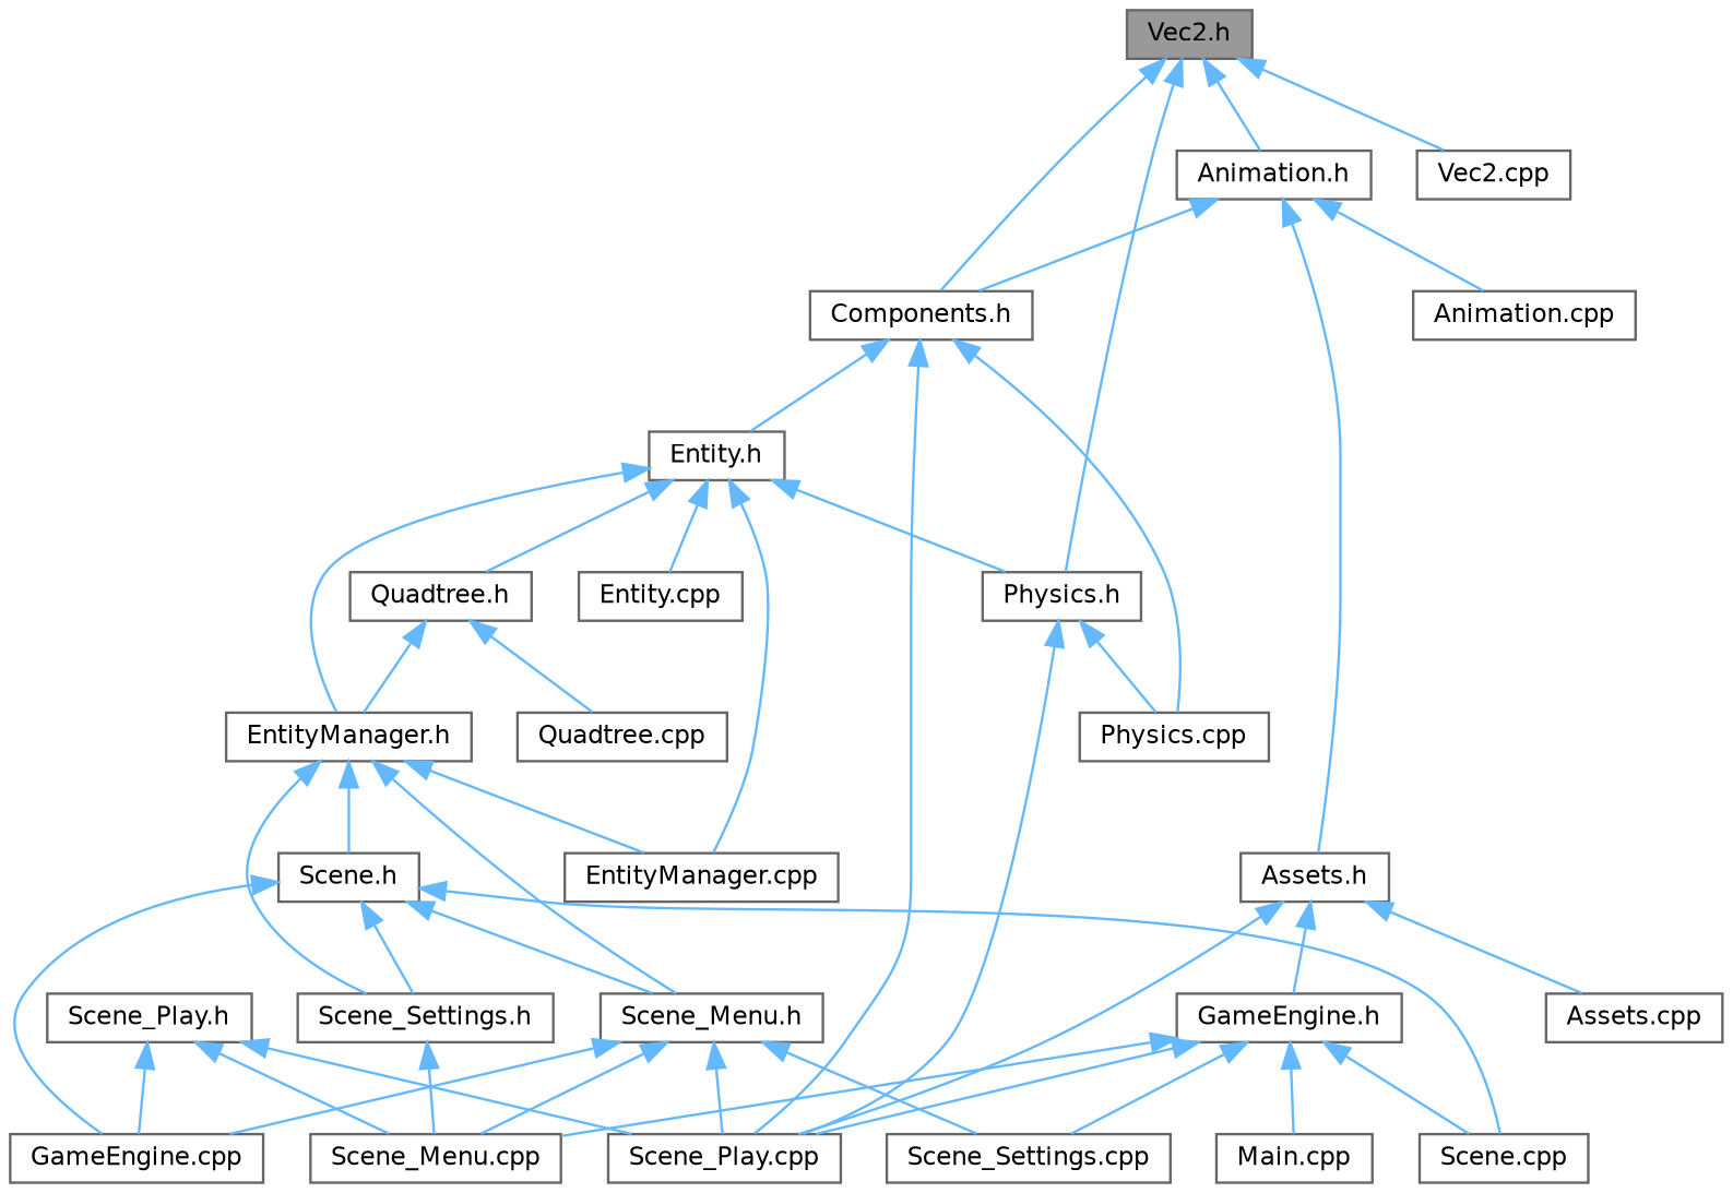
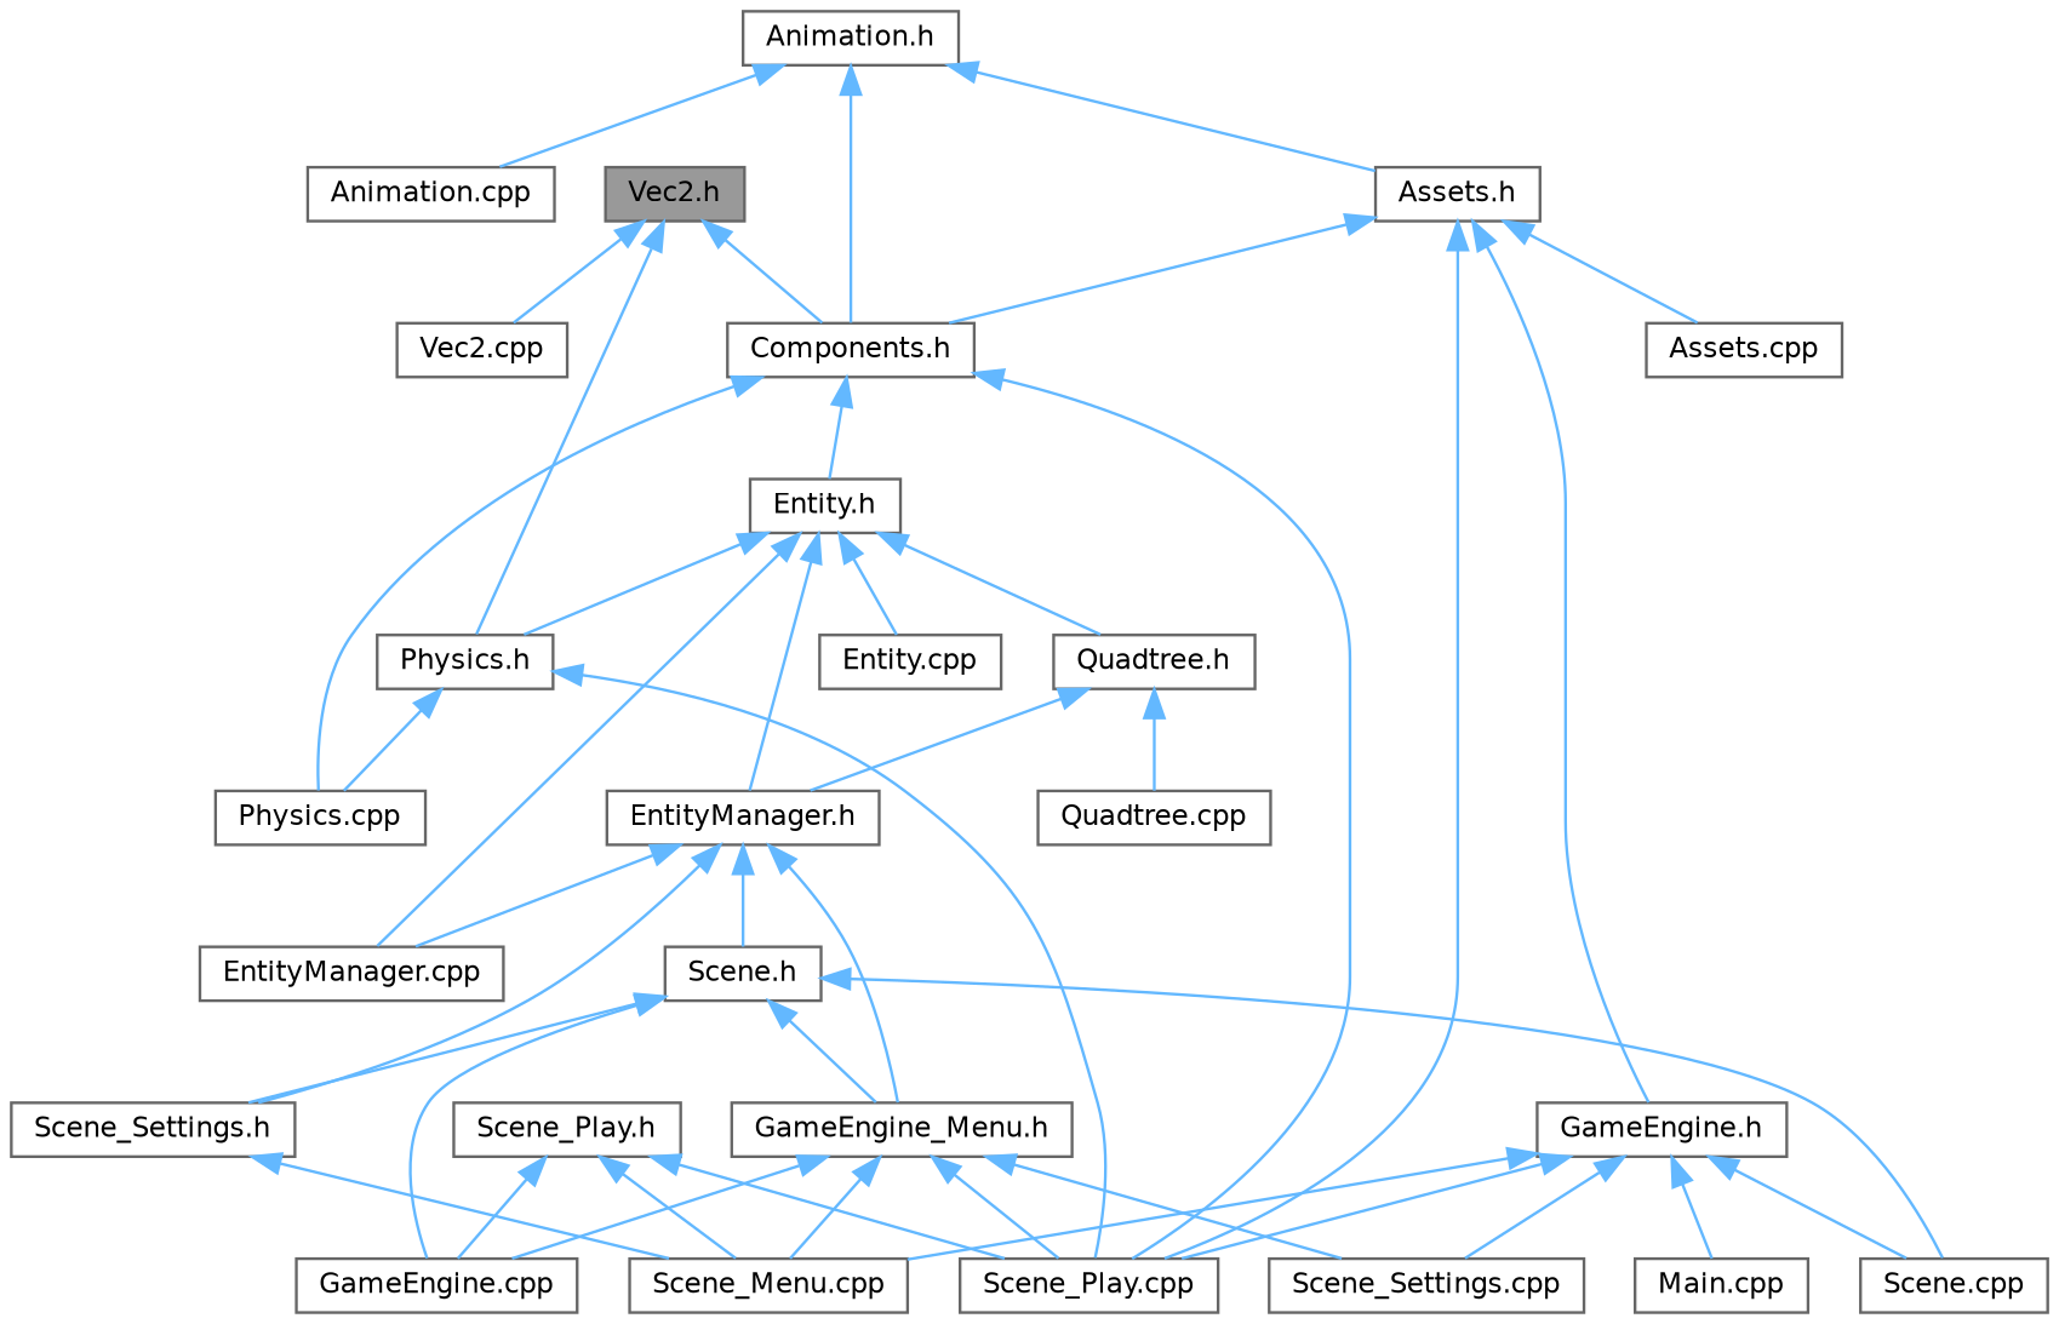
  digraph {
    node [color=grey40 fillcolor=white fontname=Helvetica fontsize=10 shape=box style=filled]
    edge [color=steelblue1 dir=back fontname=Helvetica fontsize=10 labelfontname=Helvetica labelfontsize=10 style=solid]
    n1 [color=gray40 fillcolor=grey60 fontcolor=black height=0.2 label="Vec2.h" width=0.4]
    n2 [height=0.2 label="Animation.h" width=0.4]
    n3 [height=0.2 label="Components.h" width=0.4]
    n4 [height=0.2 label="Physics.h" width=0.4]
    n5 [height=0.2 label="Vec2.cpp" width=0.4]
    n6 [height=0.2 label="Animation.cpp" width=0.4]
    n7 [height=0.2 label="Assets.h" width=0.4]
    n8 [height=0.2 label="Scene_Play.cpp" width=0.4]
    n9 [height=0.2 label="Entity.h" width=0.4]
    n10 [height=0.2 label="Physics.cpp" width=0.4]
    n11 [height=0.2 label="Assets.cpp" width=0.4]
    n12 [height=0.2 label="GameEngine.h" width=0.4]
    n13 [height=0.2 label="Scene.cpp" width=0.4]
    n14 [height=0.2 label="Scene_Menu.cpp" width=0.4]
    n15 [height=0.2 label="Scene_Settings.cpp" width=0.4]
    n16 [height=0.2 label="Main.cpp" width=0.4]
    n17 [height=0.2 label="Entity.cpp" width=0.4]
    n18 [height=0.2 label="EntityManager.cpp" width=0.4]
    n19 [height=0.2 label="EntityManager.h" width=0.4]
    n20 [height=0.2 label="Quadtree.h" width=0.4]
    n21 [height=0.2 label="Scene.h" width=0.4]
-   n22 [height=0.2 label="Scene_Menu.h" width=0.4]
+   n22 [height=0.2 label="GameEngine_Menu.h" width=0.4]
    n23 [height=0.2 label="Scene_Settings.h" width=0.4]
    n24 [height=0.2 label="Quadtree.cpp" width=0.4]
    n25 [height=0.2 label="GameEngine.cpp" width=0.4]
    n26 [height=0.2 label="Scene_Play.h" width=0.4]
-   n1 -> n2
    n1 -> n3
    n1 -> n4
    n1 -> n5
    n2 -> n3
    n2 -> n6
    n2 -> n7
    n3 -> n8
    n3 -> n9
    n3 -> n10
    n4 -> n8
    n4 -> n10
+   n7 -> n3
    n7 -> n8
    n7 -> n11
    n7 -> n12
    n9 -> n4
    n9 -> n17
    n9 -> n18
    n9 -> n19
    n9 -> n20
    n12 -> n8
    n12 -> n13
    n12 -> n14
    n12 -> n15
    n12 -> n16
    n19 -> n18
    n19 -> n21
    n19 -> n22
    n19 -> n23
    n20 -> n19
    n20 -> n24
    n21 -> n13
    n21 -> n22
    n21 -> n23
    n21 -> n25
    n22 -> n8
    n22 -> n14
    n22 -> n15
    n22 -> n25
    n23 -> n14
    n26 -> n8
    n26 -> n14
    n26 -> n25
  }
